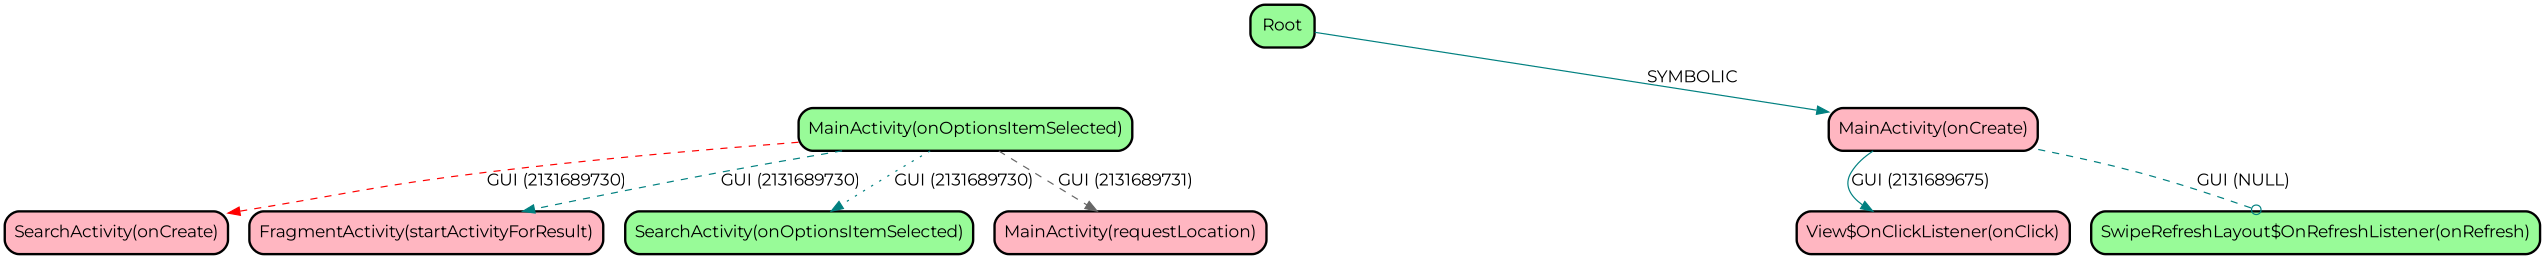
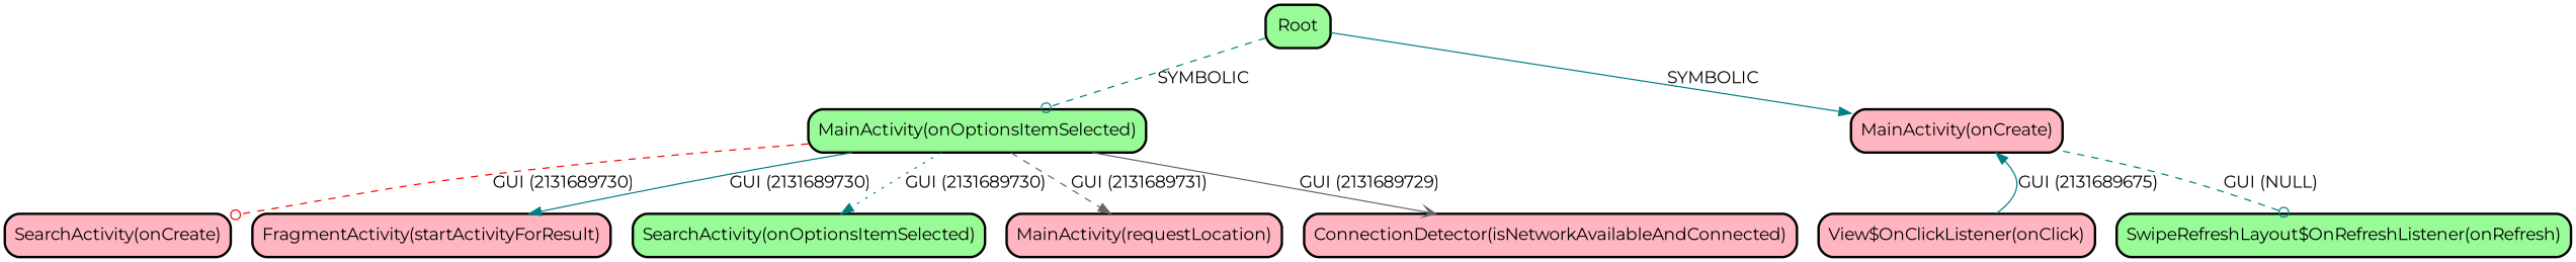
  digraph {
    fontname=Montserrat
    node [fillcolor=lightpink fontname=Montserrat shape=box style="rounded,bold,filled"]
    edge [arrowhead=normal color=teal fontname=Montserrat style=dashed]
    n1 [fillcolor=palegreen label=Root]
    n2 [fillcolor=palegreen label="MainActivity(onOptionsItemSelected)"]
    n3 [label="MainActivity(onCreate)"]
    n4 [label="SearchActivity(onCreate)"]
    n5 [label="FragmentActivity(startActivityForResult)"]
    n6 [fillcolor=palegreen label="SearchActivity(onOptionsItemSelected)"]
    n7 [label="MainActivity(requestLocation)"]
+   n8 [label="ConnectionDetector(isNetworkAvailableAndConnected)"]
    n9 [label="View$OnClickListener(onClick)"]
    n10 [fillcolor=palegreen label="SwipeRefreshLayout$OnRefreshListener(onRefresh)"]
+   n1 -> n2 [arrowhead=odot label=SYMBOLIC]
    n1 -> n3 [label=SYMBOLIC style=solid]
-   n2 -> n4 [color=red label="GUI (2131689730)"]
-   n2 -> n5 [label="GUI (2131689730)"]
+   n2 -> n4 [arrowhead=odot color=red label="GUI (2131689730)"]
+   n2 -> n5 [label="GUI (2131689730)" style=solid]
    n2 -> n6 [label="GUI (2131689730)" style=dotted]
    n2 -> n7 [color=gray40 label="GUI (2131689731)"]
-   n3 -> n9 [label="GUI (2131689675)" style=solid]
+   n2 -> n8 [arrowhead=vee color=gray40 label="GUI (2131689729)" style=solid]
+   n9 -> n3 [label="GUI (2131689675)" style=solid]
    n3 -> n10 [arrowhead=odot label="GUI (NULL)"]
  }
